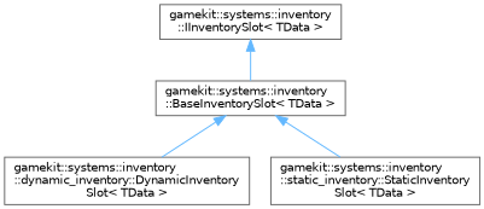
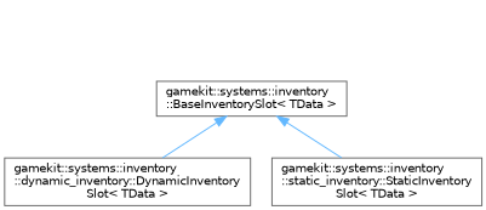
  digraph {
    rankdir=TB
    node [color=grey40 fillcolor=white fontname=Helvetica fontsize=10 shape=box style=filled]
    edge [color=steelblue1 dir=back fontname=Helvetica fontsize=10 labelfontname=Helvetica labelfontsize=10 style=solid]
-   n1 [height=0.2 label="gamekit::systems::inventory\l::IInventorySlot\< TData \>" width=0.4]
    n2 [height=0.2 label="gamekit::systems::inventory\l::BaseInventorySlot\< TData \>" width=0.4]
    n3 [height=0.2 label="gamekit::systems::inventory\l::dynamic_inventory::DynamicInventory\lSlot\< TData \>" width=0.4]
    n4 [height=0.2 label="gamekit::systems::inventory\l::static_inventory::StaticInventory\lSlot\< TData \>" width=0.4]
-   n1 -> n2
    n2 -> n3
    n2 -> n4
  }
